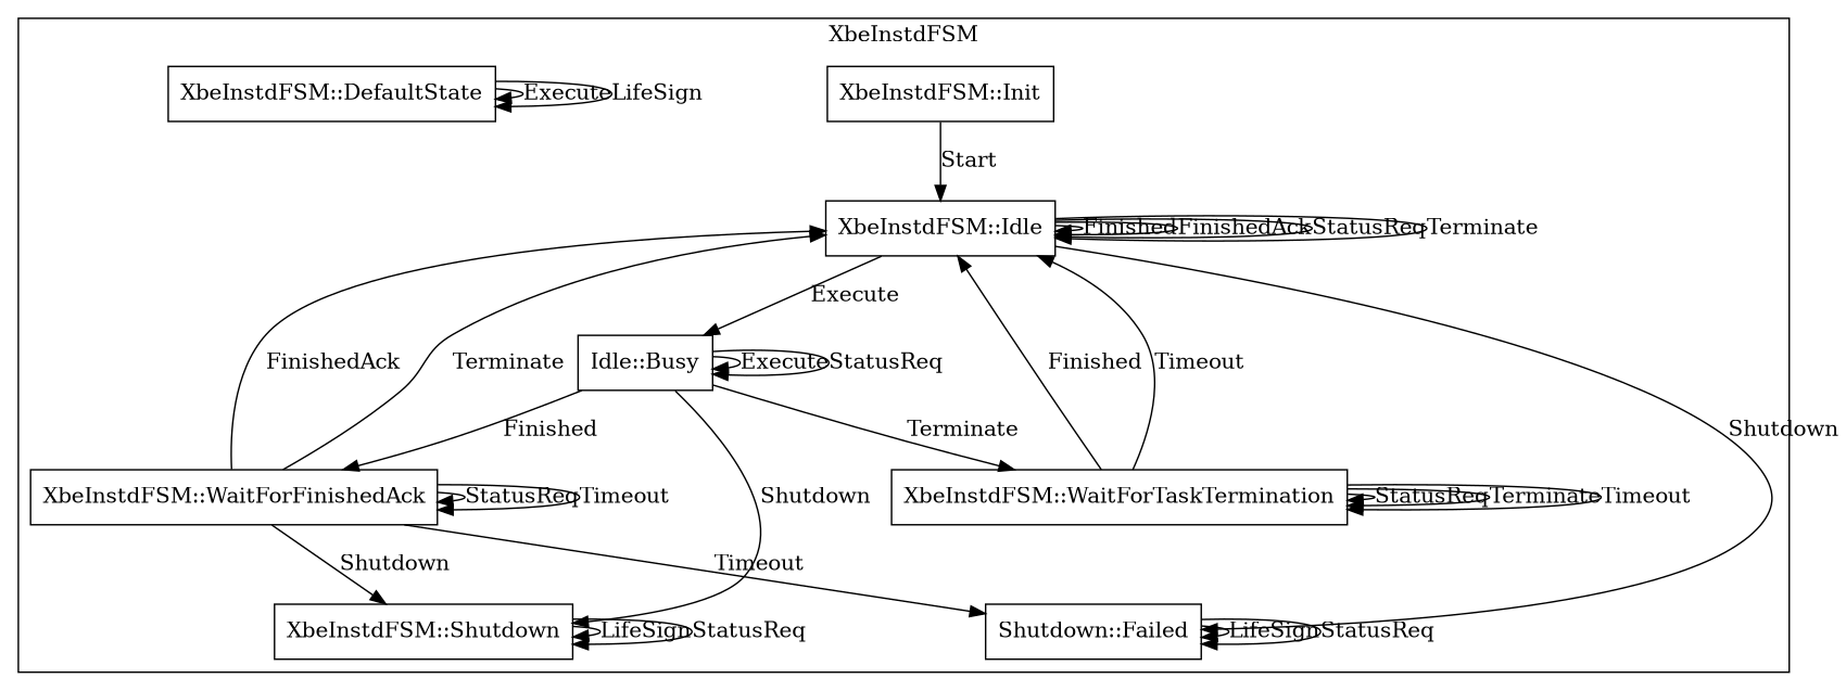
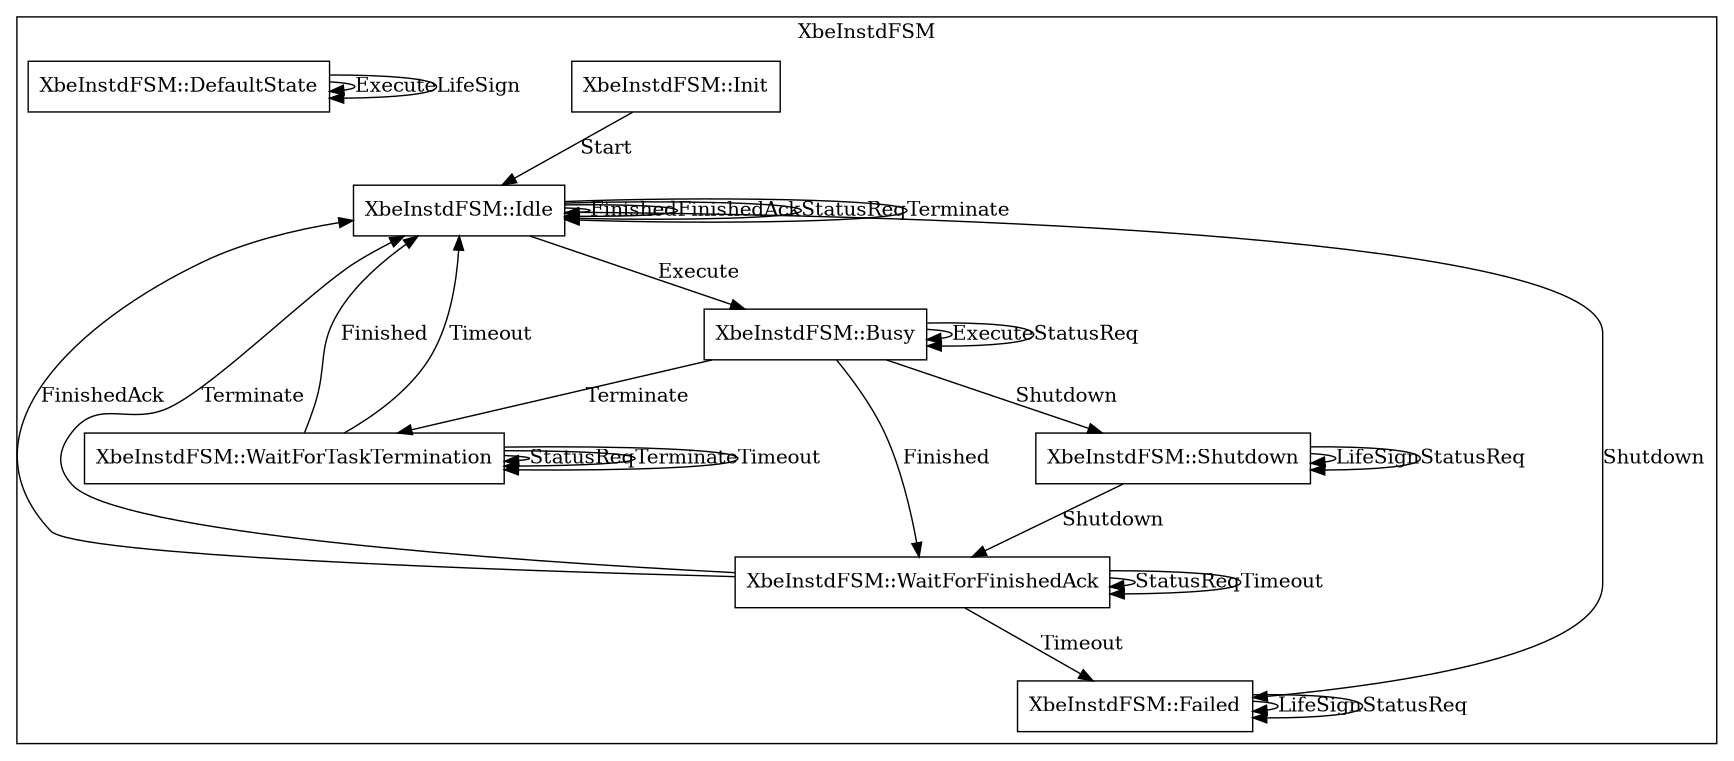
  digraph {
    node [shape=record]
    "XbeInstdFSM::Init"
    "XbeInstdFSM::Idle"
-   "XbeInstdFSM::Busy" [label="Idle::Busy"]
+   "XbeInstdFSM::Busy"
    "XbeInstdFSM::Shutdown"
    "XbeInstdFSM::WaitForTaskTermination"
    "XbeInstdFSM::WaitForFinishedAck"
-   "XbeInstdFSM::Failed" [label="Shutdown::Failed"]
+   "XbeInstdFSM::Failed"
    "XbeInstdFSM::DefaultState"
    subgraph cluster_1 {
      label=XbeInstdFSM
      "XbeInstdFSM::Init"
      "XbeInstdFSM::Idle"
      "XbeInstdFSM::Busy"
      "XbeInstdFSM::Shutdown"
      "XbeInstdFSM::WaitForTaskTermination"
      "XbeInstdFSM::WaitForFinishedAck"
      "XbeInstdFSM::Failed"
      "XbeInstdFSM::DefaultState"
    }
    "XbeInstdFSM::Init" -> "XbeInstdFSM::Idle" [label=Start]
    "XbeInstdFSM::Idle" -> "XbeInstdFSM::Idle" [label=Finished]
    "XbeInstdFSM::Idle" -> "XbeInstdFSM::Idle" [label=FinishedAck]
    "XbeInstdFSM::Idle" -> "XbeInstdFSM::Idle" [label=StatusReq]
    "XbeInstdFSM::Idle" -> "XbeInstdFSM::Idle" [label=Terminate]
    "XbeInstdFSM::Idle" -> "XbeInstdFSM::Busy" [label=Execute]
    "XbeInstdFSM::Idle" -> "XbeInstdFSM::Failed" [label=Shutdown]
    "XbeInstdFSM::Busy" -> "XbeInstdFSM::Busy" [label=Execute]
    "XbeInstdFSM::Busy" -> "XbeInstdFSM::Busy" [label=StatusReq]
    "XbeInstdFSM::Busy" -> "XbeInstdFSM::Shutdown" [label=Shutdown]
    "XbeInstdFSM::Busy" -> "XbeInstdFSM::WaitForTaskTermination" [label=Terminate]
    "XbeInstdFSM::Busy" -> "XbeInstdFSM::WaitForFinishedAck" [label=Finished]
    "XbeInstdFSM::Shutdown" -> "XbeInstdFSM::Shutdown" [label=LifeSign]
    "XbeInstdFSM::Shutdown" -> "XbeInstdFSM::Shutdown" [label=StatusReq]
    "XbeInstdFSM::WaitForTaskTermination" -> "XbeInstdFSM::Idle" [label=Finished]
    "XbeInstdFSM::WaitForTaskTermination" -> "XbeInstdFSM::Idle" [label=Timeout]
    "XbeInstdFSM::WaitForTaskTermination" -> "XbeInstdFSM::WaitForTaskTermination" [label=StatusReq]
    "XbeInstdFSM::WaitForTaskTermination" -> "XbeInstdFSM::WaitForTaskTermination" [label=Terminate]
    "XbeInstdFSM::WaitForTaskTermination" -> "XbeInstdFSM::WaitForTaskTermination" [label=Timeout]
    "XbeInstdFSM::WaitForFinishedAck" -> "XbeInstdFSM::Idle" [label=FinishedAck]
    "XbeInstdFSM::WaitForFinishedAck" -> "XbeInstdFSM::Idle" [label=Terminate]
-   "XbeInstdFSM::WaitForFinishedAck" -> "XbeInstdFSM::Shutdown" [label=Shutdown]
+   "XbeInstdFSM::Shutdown" -> "XbeInstdFSM::WaitForFinishedAck" [label=Shutdown]
    "XbeInstdFSM::WaitForFinishedAck" -> "XbeInstdFSM::WaitForFinishedAck" [label=StatusReq]
    "XbeInstdFSM::WaitForFinishedAck" -> "XbeInstdFSM::WaitForFinishedAck" [label=Timeout]
    "XbeInstdFSM::WaitForFinishedAck" -> "XbeInstdFSM::Failed" [label=Timeout]
    "XbeInstdFSM::Failed" -> "XbeInstdFSM::Failed" [label=LifeSign]
    "XbeInstdFSM::Failed" -> "XbeInstdFSM::Failed" [label=StatusReq]
    "XbeInstdFSM::DefaultState" -> "XbeInstdFSM::DefaultState" [label=Execute]
    "XbeInstdFSM::DefaultState" -> "XbeInstdFSM::DefaultState" [label=LifeSign]
  }
